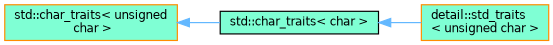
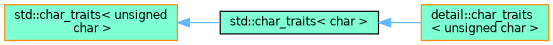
  digraph {
    rankdir=LR
    node [color=darkorange fillcolor=aquamarine fontname=Helvetica fontsize=10 shape=box style=filled]
    edge [color=steelblue1 dir=back fontname=Helvetica fontsize=10 labelfontname=Helvetica labelfontsize=10 style=solid]
-   n1 [fontcolor=black height=0.2 label="detail::std_traits\l\< unsigned char \>" width=0.4]
+   n1 [fontcolor=black height=0.2 label="detail::char_traits\l\< unsigned char \>" width=0.4]
    n2 [height=0.2 label="std::char_traits\< unsigned\l char \>" width=0.4]
    n3 [color=black height=0.2 label="std::char_traits\< char \>" width=0.4]
    n2 -> n3
    n3 -> n1
  }
